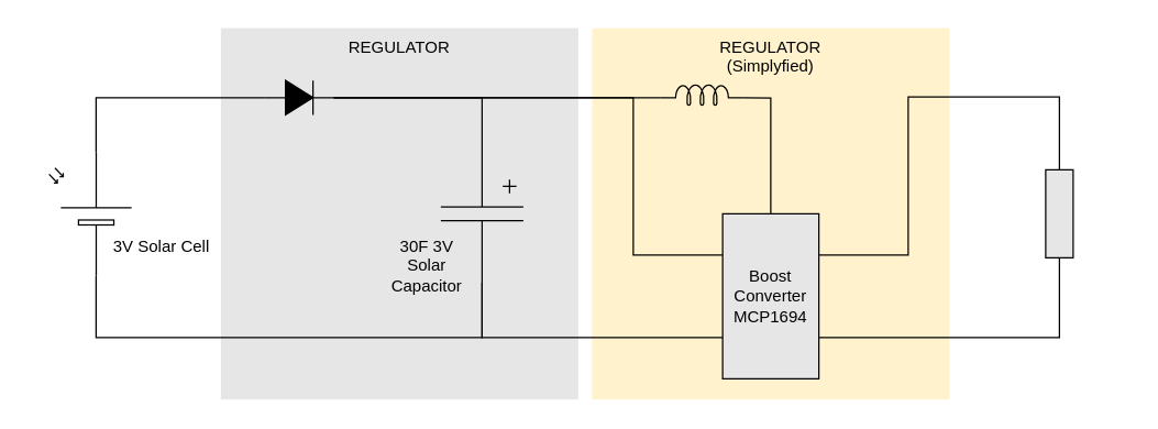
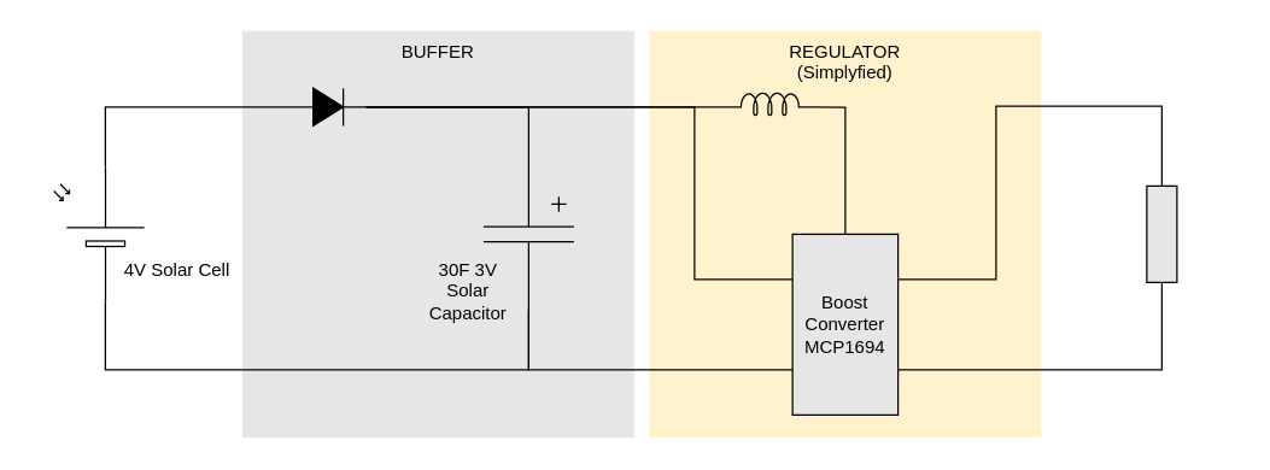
  <mxCell id="0" />
  <mxCell id="1" parent="0" />
  <mxCell id="2" value="REGULATOR&lt;br&gt;(Simplyfied)" style="rounded=0;whiteSpace=wrap;html=1;fillColor=#fff2cc;horizontal=1;verticalAlign=top;strokeColor=none;" parent="1" vertex="1"><mxGeometry x="430" y="20" width="260" height="270" as="geometry" /></mxCell>
- <mxCell id="3" value="REGULATOR" style="rounded=0;whiteSpace=wrap;html=1;fillColor=#E6E6E6;horizontal=1;verticalAlign=top;strokeColor=none;" parent="1" vertex="1"><mxGeometry x="160" y="20" width="260" height="270" as="geometry" /></mxCell>
+ <mxCell id="3" value="BUFFER" style="rounded=0;whiteSpace=wrap;html=1;fillColor=#E6E6E6;horizontal=1;verticalAlign=top;strokeColor=none;" parent="1" vertex="1"><mxGeometry x="160" y="20" width="260" height="270" as="geometry" /></mxCell>
  <mxCell id="4" style="edgeStyle=orthogonalEdgeStyle;rounded=0;orthogonalLoop=1;jettySize=auto;html=1;exitX=1;exitY=0.57;exitDx=0;exitDy=0;exitPerimeter=0;entryX=0;entryY=0.5;entryDx=0;entryDy=0;entryPerimeter=0;endArrow=none;endFill=0;" parent="1" source="5" target="9" edge="1"><mxGeometry relative="1" as="geometry" /></mxCell>
  <mxCell id="5" value="" style="verticalLabelPosition=bottom;shadow=0;dashed=0;align=center;html=1;verticalAlign=top;shape=mxgraph.electrical.opto_electronics.solar_cell;pointerEvents=1;rotation=-90;horizontal=1;" parent="1" vertex="1"><mxGeometry y="125" width="90" height="60" as="geometry" x="20" /></mxCell>
  <mxCell id="6" style="edgeStyle=orthogonalEdgeStyle;rounded=0;orthogonalLoop=1;jettySize=auto;html=1;exitX=1;exitY=0.5;exitDx=0;exitDy=0;exitPerimeter=0;entryX=0;entryY=0.5;entryDx=0;entryDy=0;entryPerimeter=0;endArrow=none;endFill=0;strokeColor=#000000;fillColor=none;" parent="1" source="9" target="12" edge="1"><mxGeometry relative="1" as="geometry" /></mxCell>
  <mxCell id="7" style="edgeStyle=orthogonalEdgeStyle;rounded=0;orthogonalLoop=1;jettySize=auto;html=1;exitX=1;exitY=0.5;exitDx=0;exitDy=0;exitPerimeter=0;entryX=0;entryY=0.645;entryDx=0;entryDy=0;entryPerimeter=0;endArrow=none;endFill=0;" parent="1" source="9" target="15" edge="1"><mxGeometry relative="1" as="geometry" /></mxCell>
  <mxCell id="8" style="edgeStyle=orthogonalEdgeStyle;rounded=0;orthogonalLoop=1;jettySize=auto;html=1;exitX=1;exitY=0.5;exitDx=0;exitDy=0;exitPerimeter=0;entryX=0;entryY=0.25;entryDx=0;entryDy=0;endArrow=none;endFill=0;" parent="1" source="9" target="13" edge="1"><mxGeometry relative="1" as="geometry"><Array as="points"><mxPoint x="460" y="70" /><mxPoint x="460" y="185" /></Array></mxGeometry></mxCell>
  <mxCell id="9" value="" style="pointerEvents=1;fillColor=#000000;verticalLabelPosition=bottom;shadow=0;dashed=0;align=center;html=1;verticalAlign=top;shape=mxgraph.electrical.diodes.diode;" parent="1" vertex="1"><mxGeometry x="192" y="58" width="50" height="25" as="geometry" /></mxCell>
  <mxCell id="10" style="edgeStyle=orthogonalEdgeStyle;rounded=0;orthogonalLoop=1;jettySize=auto;html=1;exitX=1;exitY=0.5;exitDx=0;exitDy=0;exitPerimeter=0;entryX=0;entryY=0.57;entryDx=0;entryDy=0;entryPerimeter=0;endArrow=none;endFill=0;strokeColor=#000000;fillColor=none;" parent="1" source="12" target="5" edge="1"><mxGeometry relative="1" as="geometry"><Array as="points"><mxPoint x="350" y="245" /><mxPoint x="69" y="245" /></Array></mxGeometry></mxCell>
  <mxCell id="11" style="edgeStyle=orthogonalEdgeStyle;rounded=0;orthogonalLoop=1;jettySize=auto;html=1;exitX=1;exitY=0.5;exitDx=0;exitDy=0;exitPerimeter=0;entryX=0;entryY=0.75;entryDx=0;entryDy=0;endArrow=none;endFill=0;" parent="1" source="12" target="13" edge="1"><mxGeometry relative="1" as="geometry" /></mxCell>
  <mxCell id="12" value="" style="pointerEvents=1;verticalLabelPosition=bottom;shadow=0;dashed=0;align=center;html=1;verticalAlign=top;shape=mxgraph.electrical.capacitors.capacitor_5;rotation=90;horizontal=1;" parent="1" vertex="1"><mxGeometry x="300" y="125" width="100" height="60" as="geometry" /></mxCell>
  <mxCell id="13" value="Boost Converter&lt;br&gt;MCP1694" style="whiteSpace=wrap;html=1;fillColor=#E6E6E6;glass=0;sketch=0;" parent="1" vertex="1"><mxGeometry x="525" y="155" width="70" height="120" as="geometry" /></mxCell>
  <mxCell id="14" style="edgeStyle=orthogonalEdgeStyle;rounded=0;orthogonalLoop=1;jettySize=auto;html=1;exitX=1;exitY=0.645;exitDx=0;exitDy=0;exitPerimeter=0;entryX=0.5;entryY=0;entryDx=0;entryDy=0;endArrow=none;endFill=0;" parent="1" source="15" target="13" edge="1"><mxGeometry relative="1" as="geometry" /></mxCell>
  <mxCell id="15" value="" style="pointerEvents=1;verticalLabelPosition=bottom;shadow=0;dashed=0;align=center;html=1;verticalAlign=top;shape=mxgraph.electrical.inductors.inductor_5;glass=0;sketch=0;fillColor=#E6E6E6;rotation=0;" parent="1" vertex="1"><mxGeometry x="480" y="61" width="60" height="15" as="geometry" /></mxCell>
  <mxCell id="16" style="edgeStyle=orthogonalEdgeStyle;rounded=0;orthogonalLoop=1;jettySize=auto;html=1;exitX=1;exitY=0.5;exitDx=0;exitDy=0;exitPerimeter=0;entryX=1;entryY=0.75;entryDx=0;entryDy=0;endArrow=none;endFill=0;" parent="1" source="18" target="13" edge="1"><mxGeometry relative="1" as="geometry" /></mxCell>
  <mxCell id="17" style="edgeStyle=orthogonalEdgeStyle;rounded=0;orthogonalLoop=1;jettySize=auto;html=1;exitX=0;exitY=0.5;exitDx=0;exitDy=0;exitPerimeter=0;entryX=1;entryY=0.25;entryDx=0;entryDy=0;endArrow=none;endFill=0;" parent="1" source="18" target="13" edge="1"><mxGeometry relative="1" as="geometry"><Array as="points"><mxPoint x="770" y="70" /><mxPoint x="660" y="70" /><mxPoint x="660" y="185" /></Array></mxGeometry></mxCell>
  <mxCell id="18" value="" style="pointerEvents=1;verticalLabelPosition=bottom;shadow=0;dashed=0;align=center;html=1;verticalAlign=top;shape=mxgraph.electrical.resistors.resistor_1;glass=0;sketch=0;fillColor=#E6E6E6;rotation=90;" parent="1" vertex="1"><mxGeometry x="720" y="145" width="100" height="20" as="geometry" /></mxCell>
  <mxCell id="19" value="&lt;meta charset=&quot;utf-8&quot;&gt;&lt;span style=&quot;color: rgb(0, 0, 0); font-family: helvetica; font-size: 12px; font-style: normal; font-weight: 400; letter-spacing: normal; text-indent: 0px; text-transform: none; word-spacing: 0px; display: inline; float: none;&quot;&gt;30F 3V&lt;/span&gt;&lt;br style=&quot;color: rgb(0, 0, 0); font-family: helvetica; font-size: 12px; font-style: normal; font-weight: 400; letter-spacing: normal; text-indent: 0px; text-transform: none; word-spacing: 0px;&quot;&gt;&lt;span style=&quot;color: rgb(0, 0, 0); font-family: helvetica; font-size: 12px; font-style: normal; font-weight: 400; letter-spacing: normal; text-indent: 0px; text-transform: none; word-spacing: 0px; display: inline; float: none;&quot;&gt;Solar&lt;/span&gt;&lt;br style=&quot;color: rgb(0, 0, 0); font-family: helvetica; font-size: 12px; font-style: normal; font-weight: 400; letter-spacing: normal; text-indent: 0px; text-transform: none; word-spacing: 0px;&quot;&gt;&lt;span style=&quot;color: rgb(0, 0, 0); font-family: helvetica; font-size: 12px; font-style: normal; font-weight: 400; letter-spacing: normal; text-indent: 0px; text-transform: none; word-spacing: 0px; display: inline; float: none;&quot;&gt;Capacitor&lt;/span&gt;" style="text;whiteSpace=wrap;html=1;align=center;labelBackgroundColor=none;" parent="1" vertex="1"><mxGeometry x="270" y="165" width="80" height="60" as="geometry" /></mxCell>
- <mxCell id="20" value="&lt;meta charset=&quot;utf-8&quot;&gt;&lt;span style=&quot;color: rgb(0, 0, 0); font-family: helvetica; font-size: 12px; font-style: normal; font-weight: 400; letter-spacing: normal; text-align: center; text-indent: 0px; text-transform: none; word-spacing: 0px; background-color: rgb(255, 255, 255); display: inline; float: none;&quot;&gt;3V Solar Cell&lt;/span&gt;" style="text;whiteSpace=wrap;html=1;" parent="1" vertex="1"><mxGeometry x="80" y="165" width="100" height="30" as="geometry" /></mxCell>
+ <mxCell id="20" value="&lt;meta charset=&quot;utf-8&quot;&gt;&lt;span style=&quot;color: rgb(0, 0, 0); font-family: helvetica; font-size: 12px; font-style: normal; font-weight: 400; letter-spacing: normal; text-align: center; text-indent: 0px; text-transform: none; word-spacing: 0px; background-color: rgb(255, 255, 255); display: inline; float: none;&quot;&gt;4V Solar Cell&lt;/span&gt;" style="text;whiteSpace=wrap;html=1;" parent="1" vertex="1"><mxGeometry x="80" y="165" width="100" height="30" as="geometry" /></mxCell>
